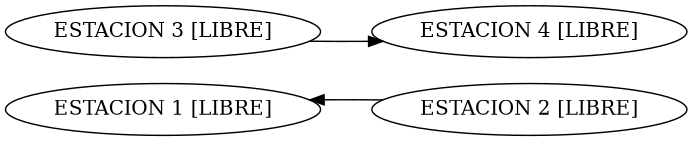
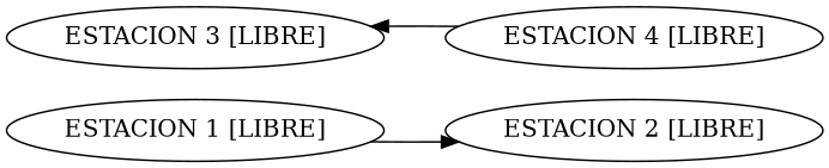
  digraph {
    rankdir=LR
    n1 [label="ESTACION 1 [LIBRE]"]
    n2 [label="ESTACION 2 [LIBRE]"]
    n3 [label="ESTACION 3 [LIBRE]"]
    n4 [label="ESTACION 4 [LIBRE]"]
-   n2 -> n1
-   n3 -> n4
+   n1 -> n2
+   n4 -> n3
  }
